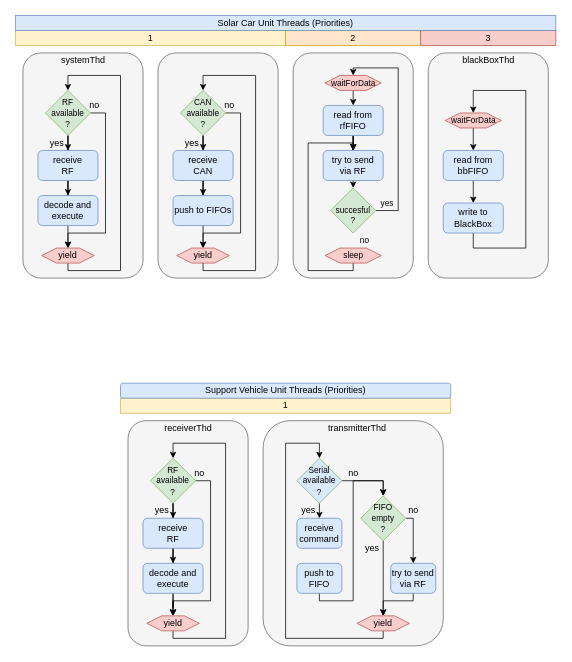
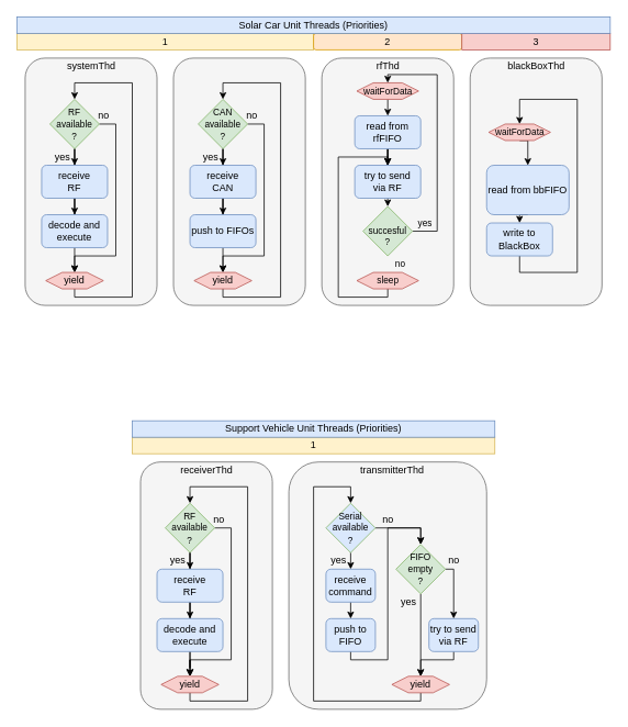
  <mxCell id="0" />
  <mxCell id="1" parent="0" />
  <mxCell id="2" value="" style="rounded=1;whiteSpace=wrap;html=1;fillColor=#f5f5f5;strokeColor=#666666;fontColor=#333333;" parent="1" vertex="1"><mxGeometry x="210" y="70" width="160" height="300" as="geometry" /></mxCell>
  <mxCell id="3" style="edgeStyle=orthogonalEdgeStyle;rounded=0;orthogonalLoop=1;jettySize=auto;html=1;entryX=0.5;entryY=0;entryDx=0;entryDy=0;" parent="1" source="5" target="7" edge="1"><mxGeometry relative="1" as="geometry" /></mxCell>
  <mxCell id="4" style="edgeStyle=orthogonalEdgeStyle;rounded=0;orthogonalLoop=1;jettySize=auto;html=1;exitX=1;exitY=0.5;exitDx=0;exitDy=0;entryX=0.5;entryY=0;entryDx=0;entryDy=0;" parent="1" source="5" target="11" edge="1"><mxGeometry relative="1" as="geometry"><Array as="points"><mxPoint x="320" y="150" /><mxPoint x="320" y="310" /><mxPoint x="270" y="310" /></Array></mxGeometry></mxCell>
  <mxCell id="5" value="&lt;font style=&quot;font-size: 11px&quot;&gt;CAN&lt;br&gt;available&lt;br&gt;?&lt;/font&gt;" style="rhombus;whiteSpace=wrap;html=1;fillColor=#d5e8d4;strokeColor=#82b366;" parent="1" vertex="1"><mxGeometry x="240" y="120" width="60" height="60" as="geometry" /></mxCell>
  <mxCell id="6" style="edgeStyle=orthogonalEdgeStyle;rounded=0;orthogonalLoop=1;jettySize=auto;html=1;entryX=0.5;entryY=0;entryDx=0;entryDy=0;" parent="1" source="7" target="9" edge="1"><mxGeometry relative="1" as="geometry" /></mxCell>
  <mxCell id="7" value="receive&lt;br&gt;CAN" style="rounded=1;whiteSpace=wrap;html=1;fillColor=#dae8fc;strokeColor=#6c8ebf;" parent="1" vertex="1"><mxGeometry x="230" y="200" width="80" height="40" as="geometry" /></mxCell>
  <mxCell id="8" style="edgeStyle=orthogonalEdgeStyle;rounded=0;orthogonalLoop=1;jettySize=auto;html=1;exitX=0.5;exitY=1;exitDx=0;exitDy=0;entryX=0.5;entryY=0;entryDx=0;entryDy=0;" parent="1" source="9" target="11" edge="1"><mxGeometry relative="1" as="geometry" /></mxCell>
  <mxCell id="9" value="push to FIFOs" style="rounded=1;whiteSpace=wrap;html=1;fillColor=#dae8fc;strokeColor=#6c8ebf;" parent="1" vertex="1"><mxGeometry x="230" y="260" width="80" height="40" as="geometry" /></mxCell>
  <mxCell id="10" style="edgeStyle=orthogonalEdgeStyle;rounded=0;orthogonalLoop=1;jettySize=auto;html=1;exitX=0.5;exitY=1;exitDx=0;exitDy=0;entryX=0.5;entryY=0;entryDx=0;entryDy=0;" parent="1" source="11" target="5" edge="1"><mxGeometry relative="1" as="geometry"><Array as="points"><mxPoint x="270" y="360" /><mxPoint x="340" y="360" /><mxPoint x="340" y="100" /><mxPoint x="270" y="100" /></Array></mxGeometry></mxCell>
  <mxCell id="11" value="yield" style="shape=hexagon;perimeter=hexagonPerimeter2;whiteSpace=wrap;html=1;fixedSize=1;fillColor=#f8cecc;strokeColor=#b85450;" parent="1" vertex="1"><mxGeometry x="235" y="330" width="70" height="20" as="geometry" /></mxCell>
  <mxCell id="12" value="yes" style="text;html=1;align=center;verticalAlign=middle;resizable=0;points=[];autosize=1;strokeColor=none;" parent="1" vertex="1"><mxGeometry x="240" y="180" width="30" height="20" as="geometry" /></mxCell>
  <mxCell id="13" value="no" style="text;html=1;align=center;verticalAlign=middle;resizable=0;points=[];autosize=1;strokeColor=none;" parent="1" vertex="1"><mxGeometry x="290" y="130" width="30" height="20" as="geometry" /></mxCell>
  <mxCell id="14" value="1" style="rounded=0;whiteSpace=wrap;html=1;fillColor=#fff2cc;strokeColor=#d6b656;" parent="1" vertex="1"><mxGeometry x="20" y="40" width="360" height="20" as="geometry" /></mxCell>
  <mxCell id="15" value="" style="rounded=1;whiteSpace=wrap;html=1;fillColor=#f5f5f5;strokeColor=#666666;fontColor=#333333;" parent="1" vertex="1"><mxGeometry x="30" y="70" width="160" height="300" as="geometry" /></mxCell>
  <mxCell id="16" value="systemThd" style="text;html=1;align=center;verticalAlign=middle;resizable=0;points=[];autosize=1;strokeColor=none;" parent="1" vertex="1"><mxGeometry x="75" y="70" width="70" height="20" as="geometry" /></mxCell>
  <mxCell id="17" style="edgeStyle=orthogonalEdgeStyle;rounded=0;orthogonalLoop=1;jettySize=auto;html=1;entryX=0.5;entryY=0;entryDx=0;entryDy=0;" parent="1" source="19" target="21" edge="1"><mxGeometry relative="1" as="geometry" /></mxCell>
  <mxCell id="18" style="edgeStyle=orthogonalEdgeStyle;rounded=0;orthogonalLoop=1;jettySize=auto;html=1;exitX=1;exitY=0.5;exitDx=0;exitDy=0;entryX=0.5;entryY=0;entryDx=0;entryDy=0;" parent="1" source="19" target="25" edge="1"><mxGeometry relative="1" as="geometry"><Array as="points"><mxPoint x="140" y="150" /><mxPoint x="140" y="310" /><mxPoint x="90" y="310" /></Array></mxGeometry></mxCell>
  <mxCell id="19" value="&lt;font style=&quot;font-size: 11px&quot;&gt;RF&lt;br&gt;available&lt;br&gt;?&lt;/font&gt;" style="rhombus;whiteSpace=wrap;html=1;fillColor=#d5e8d4;strokeColor=#82b366;" parent="1" vertex="1"><mxGeometry x="60" y="120" width="60" height="60" as="geometry" /></mxCell>
  <mxCell id="20" style="edgeStyle=orthogonalEdgeStyle;rounded=0;orthogonalLoop=1;jettySize=auto;html=1;entryX=0.5;entryY=0;entryDx=0;entryDy=0;" parent="1" source="21" target="23" edge="1"><mxGeometry relative="1" as="geometry" /></mxCell>
  <mxCell id="21" value="receive&lt;br&gt;RF" style="rounded=1;whiteSpace=wrap;html=1;fillColor=#dae8fc;strokeColor=#6c8ebf;" parent="1" vertex="1"><mxGeometry x="50" y="200" width="80" height="40" as="geometry" /></mxCell>
  <mxCell id="22" style="edgeStyle=orthogonalEdgeStyle;rounded=0;orthogonalLoop=1;jettySize=auto;html=1;exitX=0.5;exitY=1;exitDx=0;exitDy=0;entryX=0.5;entryY=0;entryDx=0;entryDy=0;" parent="1" source="23" target="25" edge="1"><mxGeometry relative="1" as="geometry" /></mxCell>
  <mxCell id="23" value="decode and execute" style="rounded=1;whiteSpace=wrap;html=1;fillColor=#dae8fc;strokeColor=#6c8ebf;" parent="1" vertex="1"><mxGeometry x="50" y="260" width="80" height="40" as="geometry" /></mxCell>
  <mxCell id="24" style="edgeStyle=orthogonalEdgeStyle;rounded=0;orthogonalLoop=1;jettySize=auto;html=1;exitX=0.5;exitY=1;exitDx=0;exitDy=0;entryX=0.5;entryY=0;entryDx=0;entryDy=0;" parent="1" source="25" target="19" edge="1"><mxGeometry relative="1" as="geometry"><Array as="points"><mxPoint x="90" y="360" /><mxPoint x="160" y="360" /><mxPoint x="160" y="100" /><mxPoint x="90" y="100" /></Array></mxGeometry></mxCell>
  <mxCell id="25" value="yield" style="shape=hexagon;perimeter=hexagonPerimeter2;whiteSpace=wrap;html=1;fixedSize=1;fillColor=#f8cecc;strokeColor=#b85450;" parent="1" vertex="1"><mxGeometry x="55" y="330" width="70" height="20" as="geometry" /></mxCell>
  <mxCell id="26" value="yes" style="text;html=1;align=center;verticalAlign=middle;resizable=0;points=[];autosize=1;strokeColor=none;" parent="1" vertex="1"><mxGeometry x="60" y="180" width="30" height="20" as="geometry" /></mxCell>
  <mxCell id="27" value="no" style="text;html=1;align=center;verticalAlign=middle;resizable=0;points=[];autosize=1;strokeColor=none;" parent="1" vertex="1"><mxGeometry x="110" y="130" width="30" height="20" as="geometry" /></mxCell>
- <mxCell id="28" value="2" style="rounded=0;whiteSpace=wrap;html=1;fillColor=#ffe6cc;strokeColor=#d79b00;" parent="1" vertex="1"><mxGeometry x="380" y="40" width="180" height="20" as="geometry" /></mxCell>
+ <mxCell id="28" value="2" style="whiteSpace=wrap;html=1;fillColor=#ffe6cc;strokeColor=#d79b00;rounded=1;" parent="1" vertex="1"><mxGeometry x="380" y="40" width="180" height="20" as="geometry" /></mxCell>
  <mxCell id="29" value="3" style="rounded=0;whiteSpace=wrap;html=1;fillColor=#f8cecc;strokeColor=#b85450;" parent="1" vertex="1"><mxGeometry x="560" y="40" width="180" height="20" as="geometry" /></mxCell>
  <mxCell id="30" value="Solar Car Unit Threads (Priorities)" style="rounded=0;whiteSpace=wrap;html=1;fillColor=#dae8fc;strokeColor=#6c8ebf;align=center;" parent="1" vertex="1"><mxGeometry x="20" y="20" width="720" height="20" as="geometry" /></mxCell>
  <mxCell id="31" value="" style="rounded=1;whiteSpace=wrap;html=1;fillColor=#f5f5f5;strokeColor=#666666;fontColor=#333333;" parent="1" vertex="1"><mxGeometry x="570" y="70" width="160" height="300" as="geometry" /></mxCell>
  <mxCell id="32" value="blackBoxThd" style="text;html=1;align=center;verticalAlign=middle;resizable=0;points=[];autosize=1;strokeColor=none;" parent="1" vertex="1"><mxGeometry x="610" y="70" width="80" height="20" as="geometry" /></mxCell>
  <mxCell id="33" style="edgeStyle=orthogonalEdgeStyle;rounded=0;orthogonalLoop=1;jettySize=auto;html=1;exitX=0.5;exitY=1;exitDx=0;exitDy=0;entryX=0.5;entryY=0;entryDx=0;entryDy=0;fontSize=11;" parent="1" source="34" target="38" edge="1"><mxGeometry relative="1" as="geometry" /></mxCell>
- <mxCell id="34" value="read from bbFIFO" style="rounded=1;whiteSpace=wrap;html=1;fillColor=#dae8fc;strokeColor=#6c8ebf;" parent="1" vertex="1"><mxGeometry x="590" y="200" width="80" height="40" as="geometry" /></mxCell>
+ <mxCell id="34" value="read from bbFIFO" style="rounded=1;whiteSpace=wrap;html=1;fillColor=#dae8fc;strokeColor=#6c8ebf;" parent="1" vertex="1"><mxGeometry x="590" y="200" width="100" height="60" as="geometry" /></mxCell>
  <mxCell id="35" style="edgeStyle=orthogonalEdgeStyle;rounded=0;orthogonalLoop=1;jettySize=auto;html=1;exitX=0.5;exitY=1;exitDx=0;exitDy=0;entryX=0.5;entryY=0;entryDx=0;entryDy=0;fontSize=11;" parent="1" source="36" target="34" edge="1"><mxGeometry relative="1" as="geometry" /></mxCell>
  <mxCell id="36" value="waitForData" style="shape=hexagon;perimeter=hexagonPerimeter2;whiteSpace=wrap;html=1;fixedSize=1;fillColor=#f8cecc;strokeColor=#b85450;fontSize=11;" parent="1" vertex="1"><mxGeometry x="592.5" y="150" width="75" height="20" as="geometry" /></mxCell>
  <mxCell id="37" style="edgeStyle=orthogonalEdgeStyle;rounded=0;orthogonalLoop=1;jettySize=auto;html=1;entryX=0.5;entryY=0;entryDx=0;entryDy=0;fontSize=11;" parent="1" source="38" target="36" edge="1"><mxGeometry relative="1" as="geometry"><Array as="points"><mxPoint x="630" y="330" /><mxPoint x="700" y="330" /><mxPoint x="700" y="120" /><mxPoint x="630" y="120" /></Array></mxGeometry></mxCell>
  <mxCell id="38" value="write to&lt;br&gt;BlackBox" style="rounded=1;whiteSpace=wrap;html=1;fillColor=#dae8fc;strokeColor=#6c8ebf;" parent="1" vertex="1"><mxGeometry x="590" y="270" width="80" height="40" as="geometry" /></mxCell>
  <mxCell id="39" value="" style="rounded=1;whiteSpace=wrap;html=1;fillColor=#f5f5f5;strokeColor=#666666;fontColor=#333333;" parent="1" vertex="1"><mxGeometry x="390" y="70" width="160" height="300" as="geometry" /></mxCell>
+ <mxCell id="40" value="rfThd" style="text;html=1;align=center;verticalAlign=middle;resizable=0;points=[];autosize=1;strokeColor=none;" parent="1" vertex="1"><mxGeometry x="450" y="70" width="40" height="20" as="geometry" /></mxCell>
  <mxCell id="41" style="edgeStyle=orthogonalEdgeStyle;rounded=0;orthogonalLoop=1;jettySize=auto;html=1;exitX=0.5;exitY=1;exitDx=0;exitDy=0;entryX=0.5;entryY=0;entryDx=0;entryDy=0;fontSize=11;" parent="1" source="43" target="47" edge="1"><mxGeometry relative="1" as="geometry" /></mxCell>
  <mxCell id="42" style="edgeStyle=orthogonalEdgeStyle;rounded=0;orthogonalLoop=1;jettySize=auto;html=1;" parent="1" source="43" target="47" edge="1"><mxGeometry relative="1" as="geometry" /></mxCell>
  <mxCell id="43" value="read from rfFIFO" style="rounded=1;whiteSpace=wrap;html=1;fillColor=#dae8fc;strokeColor=#6c8ebf;" parent="1" vertex="1"><mxGeometry x="430" y="140" width="80" height="40" as="geometry" /></mxCell>
  <mxCell id="44" style="edgeStyle=orthogonalEdgeStyle;rounded=0;orthogonalLoop=1;jettySize=auto;html=1;exitX=0.5;exitY=1;exitDx=0;exitDy=0;entryX=0.5;entryY=0;entryDx=0;entryDy=0;fontSize=11;" parent="1" source="45" target="43" edge="1"><mxGeometry relative="1" as="geometry" /></mxCell>
  <mxCell id="45" value="waitForData" style="shape=hexagon;perimeter=hexagonPerimeter2;whiteSpace=wrap;html=1;fixedSize=1;fillColor=#f8cecc;strokeColor=#b85450;fontSize=11;" parent="1" vertex="1"><mxGeometry x="432.5" y="100" width="75" height="20" as="geometry" /></mxCell>
  <mxCell id="46" style="edgeStyle=orthogonalEdgeStyle;rounded=0;orthogonalLoop=1;jettySize=auto;html=1;exitX=0.5;exitY=1;exitDx=0;exitDy=0;entryX=0.5;entryY=0;entryDx=0;entryDy=0;fontSize=10;" parent="1" source="47" target="49" edge="1"><mxGeometry relative="1" as="geometry" /></mxCell>
  <mxCell id="47" value="try to send&lt;br&gt;via RF" style="rounded=1;whiteSpace=wrap;html=1;fillColor=#dae8fc;strokeColor=#6c8ebf;" parent="1" vertex="1"><mxGeometry x="430" y="200" width="80" height="40" as="geometry" /></mxCell>
  <mxCell id="48" style="edgeStyle=orthogonalEdgeStyle;rounded=0;orthogonalLoop=1;jettySize=auto;html=1;exitX=1;exitY=0.5;exitDx=0;exitDy=0;entryX=0.5;entryY=0;entryDx=0;entryDy=0;fontSize=11;" parent="1" source="49" target="45" edge="1"><mxGeometry relative="1" as="geometry"><Array as="points"><mxPoint x="530" y="280" /><mxPoint x="530" y="90" /><mxPoint x="470" y="90" /></Array></mxGeometry></mxCell>
  <mxCell id="49" value="&lt;span style=&quot;font-size: 11px&quot;&gt;&lt;br style=&quot;font-size: 11px&quot;&gt;succesful&lt;br style=&quot;font-size: 11px&quot;&gt;&lt;/span&gt;?" style="rhombus;whiteSpace=wrap;html=1;fillColor=#d5e8d4;strokeColor=#82b366;fontSize=11;" parent="1" vertex="1"><mxGeometry x="440" y="250" width="60" height="60" as="geometry" /></mxCell>
  <mxCell id="50" style="edgeStyle=orthogonalEdgeStyle;rounded=0;orthogonalLoop=1;jettySize=auto;html=1;exitX=0.5;exitY=1;exitDx=0;exitDy=0;entryX=0.5;entryY=0;entryDx=0;entryDy=0;fontSize=10;" parent="1" source="51" target="47" edge="1"><mxGeometry relative="1" as="geometry"><Array as="points"><mxPoint x="470" y="360" /><mxPoint x="410" y="360" /><mxPoint x="410" y="190" /><mxPoint x="470" y="190" /></Array></mxGeometry></mxCell>
  <mxCell id="51" value="sleep" style="shape=hexagon;perimeter=hexagonPerimeter2;whiteSpace=wrap;html=1;fixedSize=1;fillColor=#f8cecc;strokeColor=#b85450;fontSize=11;" parent="1" vertex="1"><mxGeometry x="432.5" y="330" width="75" height="20" as="geometry" /></mxCell>
  <mxCell id="52" value="no" style="text;html=1;align=center;verticalAlign=middle;resizable=0;points=[];autosize=1;strokeColor=none;fontSize=11;" parent="1" vertex="1"><mxGeometry x="470" y="310" width="30" height="20" as="geometry" /></mxCell>
  <mxCell id="53" value="yes" style="text;html=1;align=center;verticalAlign=middle;resizable=0;points=[];autosize=1;strokeColor=none;fontSize=11;" parent="1" vertex="1"><mxGeometry x="500" y="260" width="30" height="20" as="geometry" /></mxCell>
  <mxCell id="54" value="1" style="rounded=0;whiteSpace=wrap;html=1;fillColor=#fff2cc;strokeColor=#d6b656;" parent="1" vertex="1"><mxGeometry x="160" y="530" width="440" height="20" as="geometry" /></mxCell>
  <mxCell id="55" value="" style="rounded=1;whiteSpace=wrap;html=1;fillColor=#f5f5f5;strokeColor=#666666;fontColor=#333333;" parent="1" vertex="1"><mxGeometry x="170" y="560" width="160" height="300" as="geometry" /></mxCell>
  <mxCell id="56" value="receiverThd" style="text;html=1;align=center;verticalAlign=middle;resizable=0;points=[];autosize=1;strokeColor=none;" parent="1" vertex="1"><mxGeometry x="210" y="560" width="80" height="20" as="geometry" /></mxCell>
  <mxCell id="57" style="edgeStyle=orthogonalEdgeStyle;rounded=0;orthogonalLoop=1;jettySize=auto;html=1;entryX=0.5;entryY=0;entryDx=0;entryDy=0;" parent="1" source="59" target="61" edge="1"><mxGeometry relative="1" as="geometry" /></mxCell>
  <mxCell id="58" style="edgeStyle=orthogonalEdgeStyle;rounded=0;orthogonalLoop=1;jettySize=auto;html=1;exitX=1;exitY=0.5;exitDx=0;exitDy=0;entryX=0.5;entryY=0;entryDx=0;entryDy=0;" parent="1" source="59" target="66" edge="1"><mxGeometry relative="1" as="geometry"><Array as="points"><mxPoint x="280" y="640" /><mxPoint x="280" y="800" /><mxPoint x="230" y="800" /></Array></mxGeometry></mxCell>
  <mxCell id="59" value="&lt;font style=&quot;font-size: 11px&quot;&gt;RF&lt;br&gt;available&lt;br&gt;?&lt;/font&gt;" style="rhombus;whiteSpace=wrap;html=1;fillColor=#d5e8d4;strokeColor=#82b366;" parent="1" vertex="1"><mxGeometry x="200" y="610" width="60" height="60" as="geometry" /></mxCell>
  <mxCell id="60" style="edgeStyle=orthogonalEdgeStyle;rounded=0;orthogonalLoop=1;jettySize=auto;html=1;entryX=0.5;entryY=0;entryDx=0;entryDy=0;" parent="1" source="61" target="64" edge="1"><mxGeometry relative="1" as="geometry" /></mxCell>
  <mxCell id="61" value="receive&lt;br&gt;RF" style="rounded=1;whiteSpace=wrap;html=1;fillColor=#dae8fc;strokeColor=#6c8ebf;" parent="1" vertex="1"><mxGeometry x="190" y="690" width="80" height="40" as="geometry" /></mxCell>
  <mxCell id="62" style="edgeStyle=orthogonalEdgeStyle;rounded=0;orthogonalLoop=1;jettySize=auto;html=1;exitX=0.5;exitY=1;exitDx=0;exitDy=0;entryX=0.5;entryY=0;entryDx=0;entryDy=0;" parent="1" source="64" target="66" edge="1"><mxGeometry relative="1" as="geometry" /></mxCell>
  <mxCell id="63" value="" style="edgeStyle=orthogonalEdgeStyle;rounded=0;orthogonalLoop=1;jettySize=auto;html=1;" parent="1" source="64" target="66" edge="1"><mxGeometry relative="1" as="geometry" /></mxCell>
  <mxCell id="64" value="decode and execute" style="rounded=1;whiteSpace=wrap;html=1;fillColor=#dae8fc;strokeColor=#6c8ebf;" parent="1" vertex="1"><mxGeometry x="190" y="750" width="80" height="40" as="geometry" /></mxCell>
  <mxCell id="65" style="edgeStyle=orthogonalEdgeStyle;rounded=0;orthogonalLoop=1;jettySize=auto;html=1;exitX=0.5;exitY=1;exitDx=0;exitDy=0;entryX=0.5;entryY=0;entryDx=0;entryDy=0;" parent="1" source="66" target="59" edge="1"><mxGeometry relative="1" as="geometry"><Array as="points"><mxPoint x="230" y="850" /><mxPoint x="300" y="850" /><mxPoint x="300" y="590" /><mxPoint x="230" y="590" /></Array></mxGeometry></mxCell>
  <mxCell id="66" value="yield" style="shape=hexagon;perimeter=hexagonPerimeter2;whiteSpace=wrap;html=1;fixedSize=1;fillColor=#f8cecc;strokeColor=#b85450;" parent="1" vertex="1"><mxGeometry x="195" y="820" width="70" height="20" as="geometry" /></mxCell>
  <mxCell id="67" value="yes" style="text;html=1;align=center;verticalAlign=middle;resizable=0;points=[];autosize=1;strokeColor=none;" parent="1" vertex="1"><mxGeometry x="200" y="670" width="30" height="20" as="geometry" /></mxCell>
  <mxCell id="68" value="no" style="text;html=1;align=center;verticalAlign=middle;resizable=0;points=[];autosize=1;strokeColor=none;" parent="1" vertex="1"><mxGeometry x="250" y="620" width="30" height="20" as="geometry" /></mxCell>
- <mxCell id="69" value="Support Vehicle Unit Threads (Priorities)" style="whiteSpace=wrap;html=1;fillColor=#dae8fc;strokeColor=#6c8ebf;align=center;rounded=1;" parent="1" vertex="1"><mxGeometry x="160" y="510" width="440" height="20" as="geometry" /></mxCell>
+ <mxCell id="69" value="Support Vehicle Unit Threads (Priorities)" style="rounded=0;whiteSpace=wrap;html=1;fillColor=#dae8fc;strokeColor=#6c8ebf;align=center;" parent="1" vertex="1"><mxGeometry x="160" y="510" width="440" height="20" as="geometry" /></mxCell>
  <mxCell id="70" value="" style="rounded=1;whiteSpace=wrap;html=1;fillColor=#f5f5f5;strokeColor=#666666;fontColor=#333333;" parent="1" vertex="1"><mxGeometry x="350" y="560" width="240" height="300" as="geometry" /></mxCell>
  <mxCell id="71" value="transmitterThd" style="text;html=1;align=center;verticalAlign=middle;resizable=0;points=[];autosize=1;strokeColor=none;" parent="1" vertex="1"><mxGeometry x="430" y="560" width="90" height="20" as="geometry" /></mxCell>
  <mxCell id="72" style="edgeStyle=orthogonalEdgeStyle;rounded=0;orthogonalLoop=1;jettySize=auto;html=1;exitX=1;exitY=0.5;exitDx=0;exitDy=0;entryX=0.5;entryY=0;entryDx=0;entryDy=0;" parent="1" source="74" target="83" edge="1"><mxGeometry relative="1" as="geometry" /></mxCell>
  <mxCell id="73" style="edgeStyle=orthogonalEdgeStyle;rounded=0;orthogonalLoop=1;jettySize=auto;html=1;exitX=0.5;exitY=1;exitDx=0;exitDy=0;entryX=0.5;entryY=0;entryDx=0;entryDy=0;" parent="1" source="74" target="87" edge="1"><mxGeometry relative="1" as="geometry" /></mxCell>
  <mxCell id="74" value="&lt;span style=&quot;font-size: 11px&quot;&gt;Serial available&lt;br&gt;?&lt;/span&gt;" style="rhombus;whiteSpace=wrap;html=1;fillColor=#dae8fc;strokeColor=#82b366;" parent="1" vertex="1"><mxGeometry x="395" y="610" width="60" height="60" as="geometry" /></mxCell>
  <mxCell id="75" style="edgeStyle=orthogonalEdgeStyle;rounded=0;orthogonalLoop=1;jettySize=auto;html=1;exitX=0.5;exitY=1;exitDx=0;exitDy=0;entryX=0.5;entryY=0;entryDx=0;entryDy=0;" parent="1" source="76" target="83" edge="1"><mxGeometry relative="1" as="geometry"><Array as="points"><mxPoint x="425" y="800" /><mxPoint x="470" y="800" /><mxPoint x="470" y="640" /><mxPoint x="510" y="640" /></Array></mxGeometry></mxCell>
  <mxCell id="76" value="push to FIFO" style="rounded=1;whiteSpace=wrap;html=1;fillColor=#dae8fc;strokeColor=#6c8ebf;" parent="1" vertex="1"><mxGeometry x="395" y="750" width="60" height="40" as="geometry" /></mxCell>
  <mxCell id="77" style="edgeStyle=orthogonalEdgeStyle;rounded=0;orthogonalLoop=1;jettySize=auto;html=1;exitX=0.5;exitY=1;exitDx=0;exitDy=0;entryX=0.5;entryY=0;entryDx=0;entryDy=0;" parent="1" source="78" target="74" edge="1"><mxGeometry relative="1" as="geometry"><Array as="points"><mxPoint x="510" y="850" /><mxPoint x="380" y="850" /><mxPoint x="380" y="590" /><mxPoint x="425" y="590" /></Array></mxGeometry></mxCell>
  <mxCell id="78" value="yield" style="shape=hexagon;perimeter=hexagonPerimeter2;whiteSpace=wrap;html=1;fixedSize=1;fillColor=#f8cecc;strokeColor=#b85450;" parent="1" vertex="1"><mxGeometry x="475" y="820" width="70" height="20" as="geometry" /></mxCell>
  <mxCell id="79" value="yes" style="text;html=1;align=center;verticalAlign=middle;resizable=0;points=[];autosize=1;strokeColor=none;" parent="1" vertex="1"><mxGeometry x="395" y="670" width="30" height="20" as="geometry" /></mxCell>
  <mxCell id="80" value="no" style="text;html=1;align=center;verticalAlign=middle;resizable=0;points=[];autosize=1;strokeColor=none;" parent="1" vertex="1"><mxGeometry x="455" y="620" width="30" height="20" as="geometry" /></mxCell>
  <mxCell id="81" style="edgeStyle=orthogonalEdgeStyle;rounded=0;orthogonalLoop=1;jettySize=auto;html=1;exitX=1;exitY=0.5;exitDx=0;exitDy=0;entryX=0.5;entryY=0;entryDx=0;entryDy=0;" parent="1" source="83" target="85" edge="1"><mxGeometry relative="1" as="geometry"><Array as="points"><mxPoint x="550" y="690" /></Array></mxGeometry></mxCell>
  <mxCell id="82" style="edgeStyle=orthogonalEdgeStyle;rounded=0;orthogonalLoop=1;jettySize=auto;html=1;exitX=0.5;exitY=1;exitDx=0;exitDy=0;entryX=0.5;entryY=0;entryDx=0;entryDy=0;" parent="1" source="83" target="78" edge="1"><mxGeometry relative="1" as="geometry" /></mxCell>
  <mxCell id="83" value="&lt;span style=&quot;font-size: 11px&quot;&gt;FIFO empty&lt;br&gt;?&lt;/span&gt;" style="rhombus;whiteSpace=wrap;html=1;fillColor=#d5e8d4;strokeColor=#82b366;" parent="1" vertex="1"><mxGeometry x="480" y="660" width="60" height="60" as="geometry" /></mxCell>
  <mxCell id="84" style="edgeStyle=orthogonalEdgeStyle;rounded=0;orthogonalLoop=1;jettySize=auto;html=1;exitX=0.5;exitY=1;exitDx=0;exitDy=0;" parent="1" source="85" edge="1"><mxGeometry relative="1" as="geometry"><mxPoint x="510" y="820" as="targetPoint" /><Array as="points"><mxPoint x="550" y="800" /><mxPoint x="510" y="800" /></Array></mxGeometry></mxCell>
  <mxCell id="85" value="try to send&lt;br&gt;via RF" style="rounded=1;whiteSpace=wrap;html=1;fillColor=#dae8fc;strokeColor=#6c8ebf;" parent="1" vertex="1"><mxGeometry x="520" y="750" width="60" height="40" as="geometry" /></mxCell>
+ <mxCell id="86" style="edgeStyle=orthogonalEdgeStyle;rounded=0;orthogonalLoop=1;jettySize=auto;html=1;exitX=0.5;exitY=1;exitDx=0;exitDy=0;entryX=0.5;entryY=0;entryDx=0;entryDy=0;" parent="1" source="87" target="76" edge="1"><mxGeometry relative="1" as="geometry" /></mxCell>
  <mxCell id="87" value="receive command" style="rounded=1;whiteSpace=wrap;html=1;fillColor=#dae8fc;strokeColor=#6c8ebf;" parent="1" vertex="1"><mxGeometry x="395" y="690" width="60" height="40" as="geometry" /></mxCell>
  <mxCell id="88" value="yes" style="text;html=1;align=center;verticalAlign=middle;resizable=0;points=[];autosize=1;strokeColor=none;" parent="1" vertex="1"><mxGeometry x="480" y="720" width="30" height="20" as="geometry" /></mxCell>
  <mxCell id="89" value="no" style="text;html=1;align=center;verticalAlign=middle;resizable=0;points=[];autosize=1;strokeColor=none;" parent="1" vertex="1"><mxGeometry x="535" y="670" width="30" height="20" as="geometry" /></mxCell>
